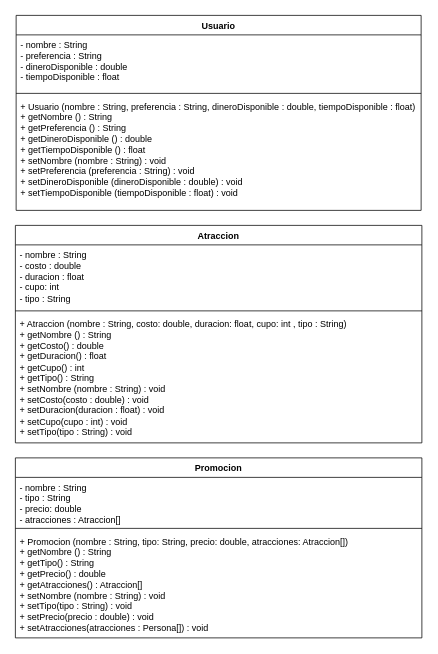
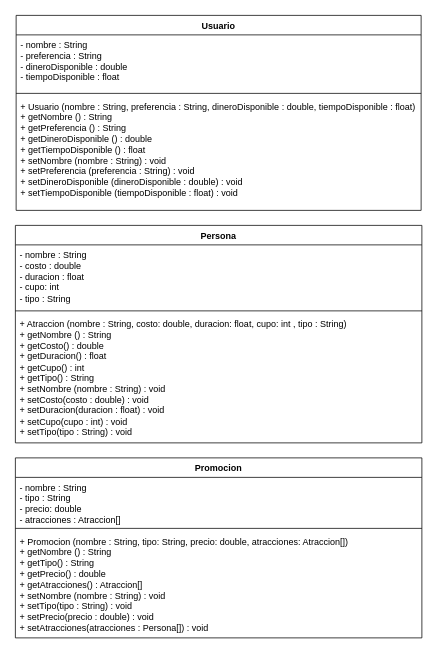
  <mxCell id="0" />
  <mxCell id="1" parent="0" />
  <mxCell id="2" value="Usuario" style="swimlane;fontStyle=1;align=center;verticalAlign=top;childLayout=stackLayout;horizontal=1;startSize=26;horizontalStack=0;resizeParent=1;resizeParentMax=0;resizeLast=0;collapsible=1;marginBottom=0;whiteSpace=wrap;html=1;" vertex="1" parent="1"><mxGeometry x="21" y="20" width="540" height="260" as="geometry" /></mxCell>
  <mxCell id="3" value="- nombre : String&lt;br&gt;- preferencia : String&lt;br&gt;- dineroDisponible : double&lt;br&gt;- tiempoDisponible : float" style="text;strokeColor=none;fillColor=none;align=left;verticalAlign=top;spacingLeft=4;spacingRight=4;overflow=hidden;rotatable=0;points=[[0,0.5],[1,0.5]];portConstraint=eastwest;whiteSpace=wrap;html=1;" vertex="1" parent="2"><mxGeometry y="26" width="540" height="74" as="geometry" /></mxCell>
  <mxCell id="4" value="" style="line;strokeWidth=1;fillColor=none;align=left;verticalAlign=middle;spacingTop=-1;spacingLeft=3;spacingRight=3;rotatable=0;labelPosition=right;points=[];portConstraint=eastwest;strokeColor=inherit;" vertex="1" parent="2"><mxGeometry y="100" width="540" height="8" as="geometry" /></mxCell>
  <mxCell id="5" value="+ Usuario (nombre : String, preferencia : String, dineroDisponible : double, tiempoDisponible : float)&lt;br&gt;+ getNombre () : String&lt;br&gt;+ getPreferencia () : String&lt;br&gt;+ getDineroDisponible () : double&lt;br&gt;+ getTiempoDisponible () : float&lt;br&gt;+ setNombre (nombre : String) : void&lt;br&gt;+ setPreferencia (preferencia : String) : void&lt;br&gt;+ setDineroDisponible (dineroDisponible : double) : void&lt;br&gt;+ setTiempoDisponible (tiempoDisponible : float) : void" style="text;strokeColor=none;fillColor=none;align=left;verticalAlign=top;spacingLeft=4;spacingRight=4;overflow=hidden;rotatable=0;points=[[0,0.5],[1,0.5]];portConstraint=eastwest;whiteSpace=wrap;html=1;" vertex="1" parent="2"><mxGeometry y="108" width="540" height="152" as="geometry" /></mxCell>
- <mxCell id="6" value="Atraccion" style="swimlane;fontStyle=1;align=center;verticalAlign=top;childLayout=stackLayout;horizontal=1;startSize=26;horizontalStack=0;resizeParent=1;resizeParentMax=0;resizeLast=0;collapsible=1;marginBottom=0;whiteSpace=wrap;html=1;" vertex="1" parent="1"><mxGeometry x="20" y="300" width="542" height="290" as="geometry" /></mxCell>
+ <mxCell id="6" value="Persona" style="swimlane;fontStyle=1;align=center;verticalAlign=top;childLayout=stackLayout;horizontal=1;startSize=26;horizontalStack=0;resizeParent=1;resizeParentMax=0;resizeLast=0;collapsible=1;marginBottom=0;whiteSpace=wrap;html=1;" vertex="1" parent="1"><mxGeometry x="20" y="300" width="542" height="290" as="geometry" /></mxCell>
  <mxCell id="7" value="- nombre : String&lt;br&gt;- costo : double&lt;br&gt;- duracion : float&lt;br&gt;- cupo: int&lt;br&gt;- tipo : String" style="text;strokeColor=none;fillColor=none;align=left;verticalAlign=top;spacingLeft=4;spacingRight=4;overflow=hidden;rotatable=0;points=[[0,0.5],[1,0.5]];portConstraint=eastwest;whiteSpace=wrap;html=1;" vertex="1" parent="6"><mxGeometry y="26" width="542" height="84" as="geometry" /></mxCell>
  <mxCell id="8" value="" style="line;strokeWidth=1;fillColor=none;align=left;verticalAlign=middle;spacingTop=-1;spacingLeft=3;spacingRight=3;rotatable=0;labelPosition=right;points=[];portConstraint=eastwest;strokeColor=inherit;" vertex="1" parent="6"><mxGeometry y="110" width="542" height="8" as="geometry" /></mxCell>
  <mxCell id="9" value="+ Atraccion (nombre : String, costo: double, duracion: float, cupo: int , tipo : String)&lt;br&gt;+ getNombre () : String&lt;br&gt;+ getCosto() : double&lt;br&gt;+ getDuracion() : float&lt;br&gt;+ getCupo() : int&lt;br&gt;+ getTipo() : String&lt;br&gt;+ setNombre (nombre : String) : void&lt;br&gt;+ setCosto(costo : double) : void&lt;br&gt;+ setDuracion(duracion : float) : void&lt;br&gt;+ setCupo(cupo : int) : void&lt;br&gt;+ setTipo(tipo : String) : void" style="text;strokeColor=none;fillColor=none;align=left;verticalAlign=top;spacingLeft=4;spacingRight=4;overflow=hidden;rotatable=0;points=[[0,0.5],[1,0.5]];portConstraint=eastwest;whiteSpace=wrap;html=1;" vertex="1" parent="6"><mxGeometry y="118" width="542" height="172" as="geometry" /></mxCell>
  <mxCell id="10" value="Promocion" style="swimlane;fontStyle=1;align=center;verticalAlign=top;childLayout=stackLayout;horizontal=1;startSize=26;horizontalStack=0;resizeParent=1;resizeParentMax=0;resizeLast=0;collapsible=1;marginBottom=0;whiteSpace=wrap;html=1;" vertex="1" parent="1"><mxGeometry x="20" y="610" width="542" height="240" as="geometry" /></mxCell>
  <mxCell id="11" value="- nombre : String&lt;br&gt;- tipo : String&lt;br&gt;- precio: double&lt;br&gt;- atracciones : Atraccion[]" style="text;strokeColor=none;fillColor=none;align=left;verticalAlign=top;spacingLeft=4;spacingRight=4;overflow=hidden;rotatable=0;points=[[0,0.5],[1,0.5]];portConstraint=eastwest;whiteSpace=wrap;html=1;" vertex="1" parent="10"><mxGeometry y="26" width="542" height="64" as="geometry" /></mxCell>
  <mxCell id="12" value="" style="line;strokeWidth=1;fillColor=none;align=left;verticalAlign=middle;spacingTop=-1;spacingLeft=3;spacingRight=3;rotatable=0;labelPosition=right;points=[];portConstraint=eastwest;strokeColor=inherit;" vertex="1" parent="10"><mxGeometry y="90" width="542" height="8" as="geometry" /></mxCell>
  <mxCell id="13" value="+ Promocion (nombre : String, tipo: String, precio: double, atracciones: Atraccion[])&lt;br&gt;+ getNombre () : String&lt;br&gt;+ getTipo() : String&lt;br&gt;+ getPrecio() : double&lt;br&gt;+ getAtracciones() : Atraccion[]&lt;br&gt;+ setNombre (nombre : String) : void&lt;br&gt;+ setTipo(tipo : String) : void&lt;br&gt;+ setPrecio(precio : double) : void&lt;br&gt;+ setAtracciones(atracciones : Persona[]) : void" style="text;strokeColor=none;fillColor=none;align=left;verticalAlign=top;spacingLeft=4;spacingRight=4;overflow=hidden;rotatable=0;points=[[0,0.5],[1,0.5]];portConstraint=eastwest;whiteSpace=wrap;html=1;" vertex="1" parent="10"><mxGeometry y="98" width="542" height="142" as="geometry" /></mxCell>
